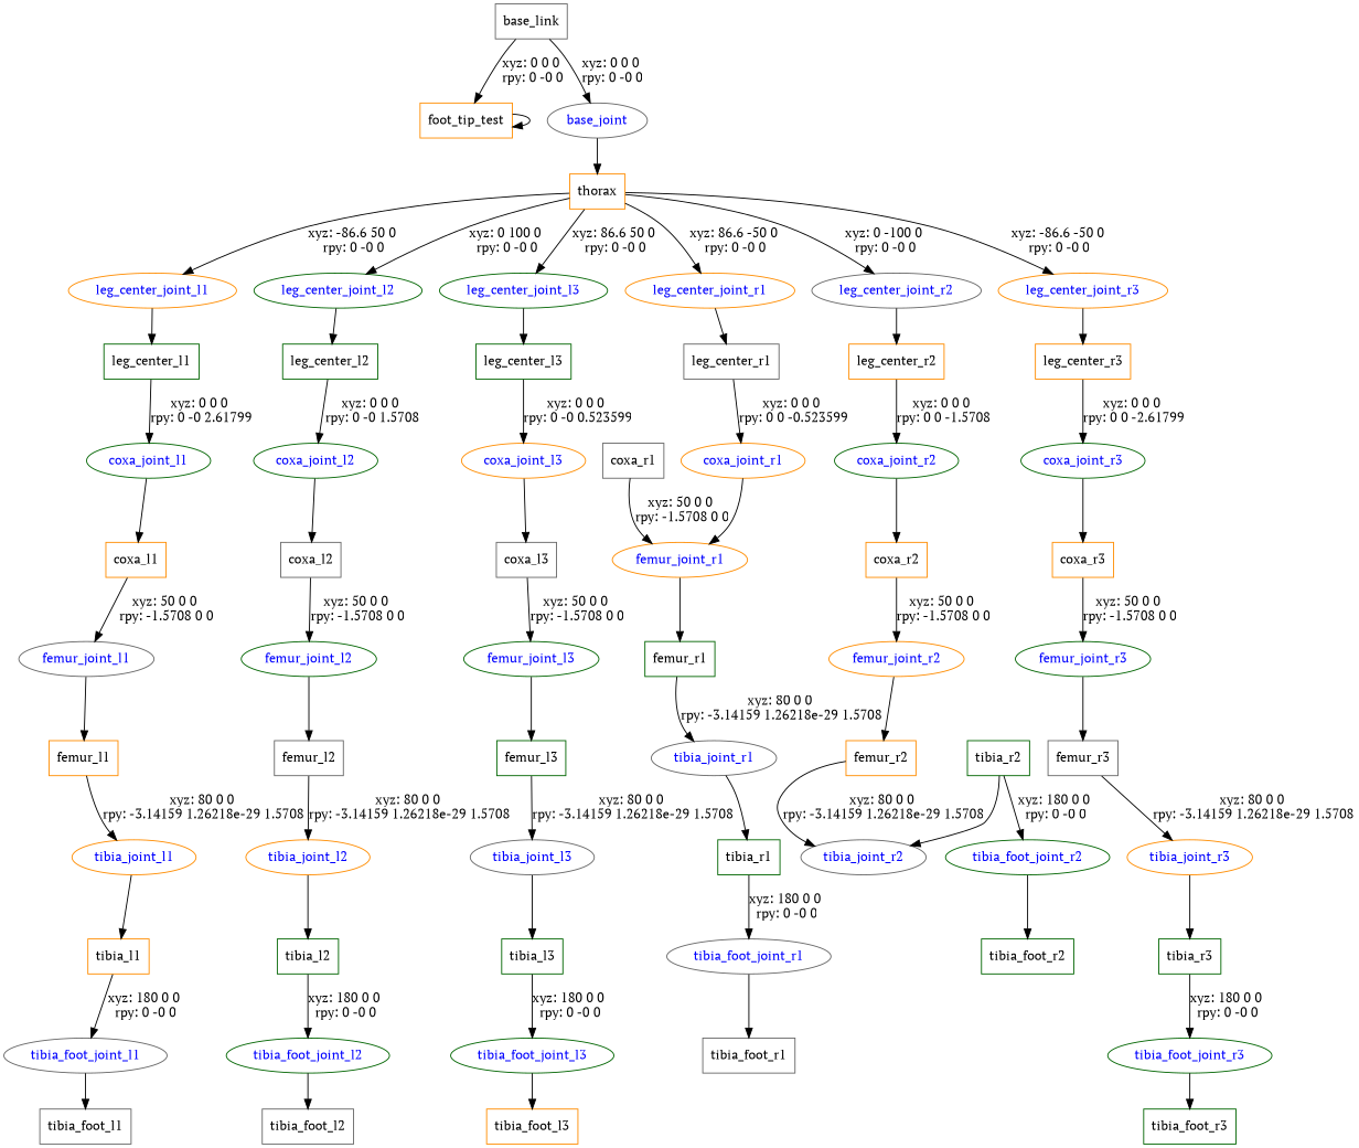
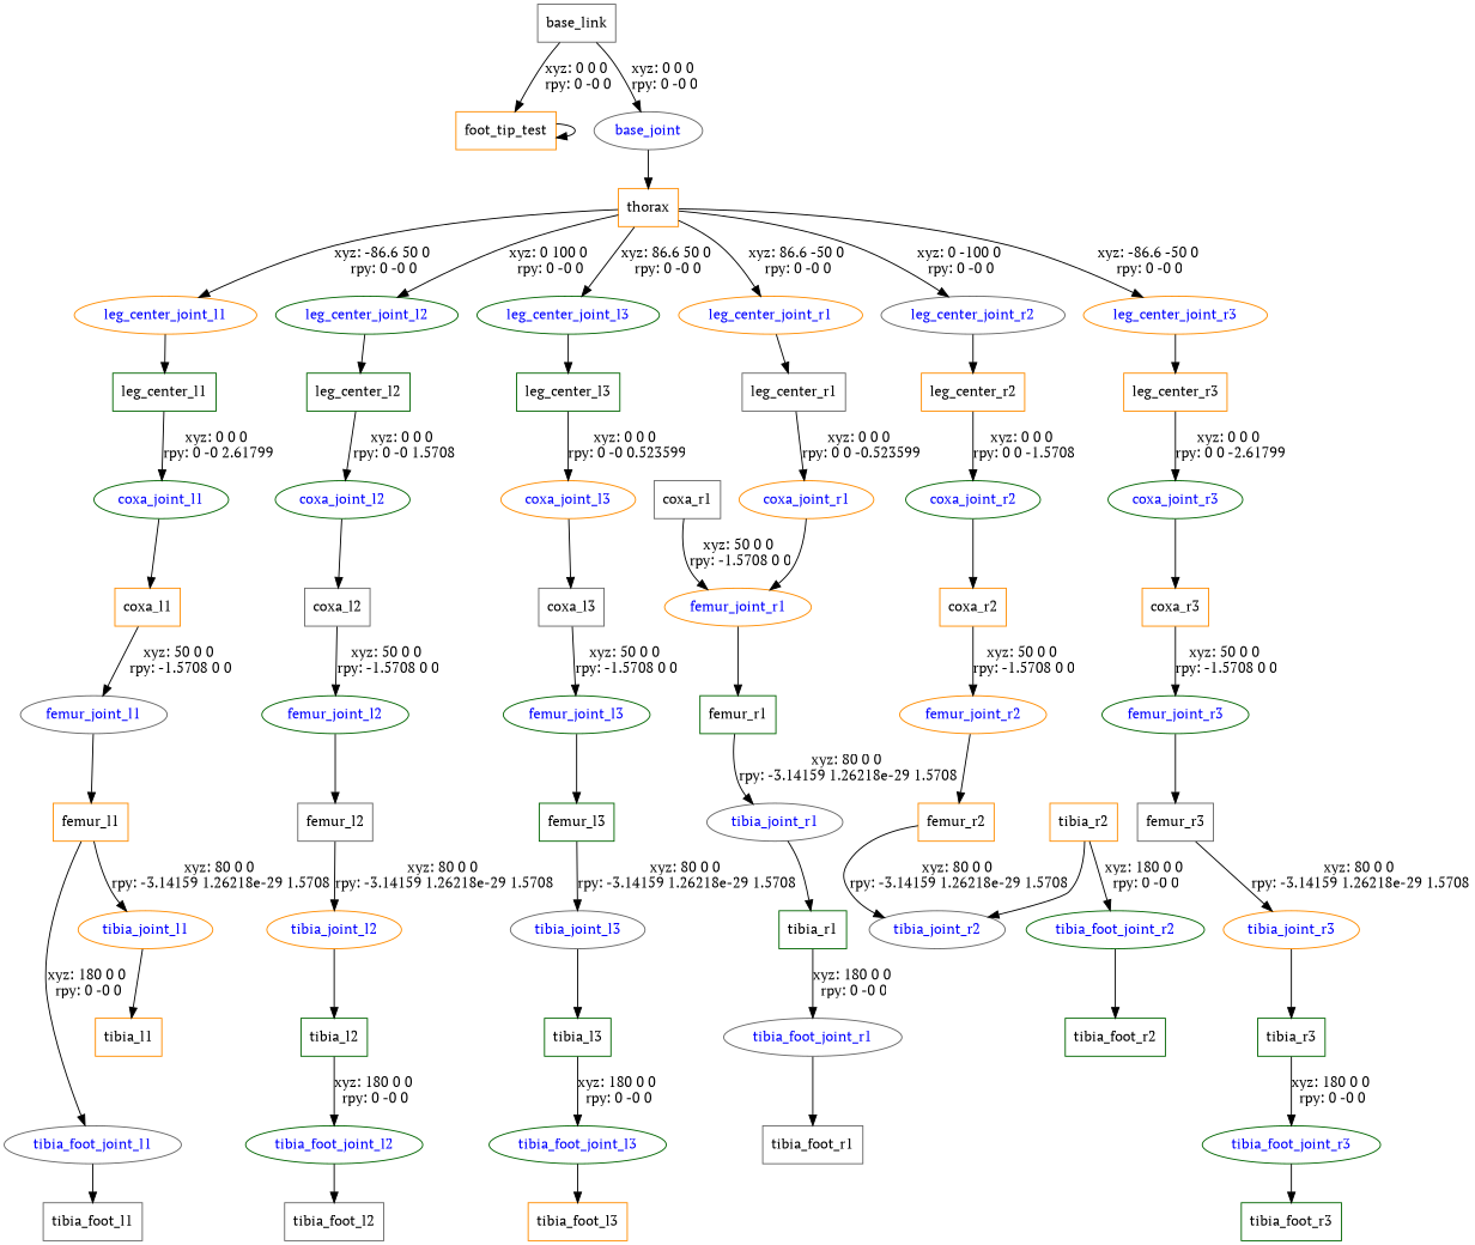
  digraph {
    fontname="PT Serif"
    node [color=darkgreen fontname="PT Serif" shape=box]
    edge [fontname="PT Serif"]
    n1 [color=gray40 label=base_link]
    n2 [color=darkorange label=foot_tip_test]
    base_joint [color=gray40 fontcolor=blue shape=ellipse]
    n4 [color=darkorange label=thorax]
    leg_center_joint_l1 [color=darkorange fontcolor=blue shape=ellipse]
    leg_center_joint_l2 [fontcolor=blue shape=ellipse]
    leg_center_joint_l3 [fontcolor=blue shape=ellipse]
    leg_center_joint_r1 [color=darkorange fontcolor=blue shape=ellipse]
    leg_center_joint_r2 [color=gray40 fontcolor=blue shape=ellipse]
    leg_center_joint_r3 [color=darkorange fontcolor=blue shape=ellipse]
    n11 [label=leg_center_l1]
    n12 [label=leg_center_l2]
    n13 [label=leg_center_l3]
    n14 [color=gray40 label=leg_center_r1]
    n15 [color=darkorange label=leg_center_r2]
    n16 [color=darkorange label=leg_center_r3]
    coxa_joint_l1 [fontcolor=blue shape=ellipse]
    n18 [color=darkorange label=coxa_l1]
    femur_joint_l1 [color=gray40 fontcolor=blue shape=ellipse]
    n20 [color=darkorange label=femur_l1]
    tibia_joint_l1 [color=darkorange fontcolor=blue shape=ellipse]
    n22 [color=darkorange label=tibia_l1]
    tibia_foot_joint_l1 [color=gray40 fontcolor=blue shape=ellipse]
    n24 [color=gray40 label=tibia_foot_l1]
    coxa_joint_l2 [fontcolor=blue shape=ellipse]
    n26 [color=gray40 label=coxa_l2]
    femur_joint_l2 [fontcolor=blue shape=ellipse]
    n28 [color=gray40 label=femur_l2]
    tibia_joint_l2 [color=darkorange fontcolor=blue shape=ellipse]
    n30 [label=tibia_l2]
    tibia_foot_joint_l2 [fontcolor=blue shape=ellipse]
    n32 [color=gray40 label=tibia_foot_l2]
    coxa_joint_l3 [color=darkorange fontcolor=blue shape=ellipse]
    n34 [color=gray40 label=coxa_l3]
    femur_joint_l3 [fontcolor=blue shape=ellipse]
    n36 [label=femur_l3]
    tibia_joint_l3 [color=gray40 fontcolor=blue shape=ellipse]
    n38 [label=tibia_l3]
    tibia_foot_joint_l3 [fontcolor=blue shape=ellipse]
    n40 [color=darkorange label=tibia_foot_l3]
    coxa_joint_r1 [color=darkorange fontcolor=blue shape=ellipse]
    femur_joint_r1 [color=darkorange fontcolor=blue shape=ellipse]
    n43 [color=gray40 label=coxa_r1]
    n44 [label=femur_r1]
    tibia_joint_r1 [color=gray40 fontcolor=blue shape=ellipse]
    n46 [label=tibia_r1]
    tibia_foot_joint_r1 [color=gray40 fontcolor=blue shape=ellipse]
    n48 [color=gray40 label=tibia_foot_r1]
    coxa_joint_r2 [fontcolor=blue shape=ellipse]
    n50 [color=darkorange label=coxa_r2]
    femur_joint_r2 [color=darkorange fontcolor=blue shape=ellipse]
    n52 [color=darkorange label=femur_r2]
    tibia_joint_r2 [color=gray40 fontcolor=blue shape=ellipse]
-   n54 [label=tibia_r2]
+   n54 [color=darkorange label=tibia_r2]
    tibia_foot_joint_r2 [fontcolor=blue shape=ellipse]
    n56 [label=tibia_foot_r2]
    coxa_joint_r3 [fontcolor=blue shape=ellipse]
    n58 [color=darkorange label=coxa_r3]
    femur_joint_r3 [fontcolor=blue shape=ellipse]
    n60 [color=gray40 label=femur_r3]
    tibia_joint_r3 [color=darkorange fontcolor=blue shape=ellipse]
    n62 [label=tibia_r3]
    tibia_foot_joint_r3 [fontcolor=blue shape=ellipse]
    n64 [label=tibia_foot_r3]
    n1 -> n2 [label="xyz: 0 0 0 \nrpy: 0 -0 0"]
    n1 -> base_joint [label="xyz: 0 0 0 \nrpy: 0 -0 0"]
    n2 -> n2
    base_joint -> n4
    n4 -> leg_center_joint_l1 [label="xyz: -86.6 50 0 \nrpy: 0 -0 0"]
    n4 -> leg_center_joint_l2 [label="xyz: 0 100 0 \nrpy: 0 -0 0"]
    n4 -> leg_center_joint_l3 [label="xyz: 86.6 50 0 \nrpy: 0 -0 0"]
    n4 -> leg_center_joint_r1 [label="xyz: 86.6 -50 0 \nrpy: 0 -0 0"]
    n4 -> leg_center_joint_r2 [label="xyz: 0 -100 0 \nrpy: 0 -0 0"]
    n4 -> leg_center_joint_r3 [label="xyz: -86.6 -50 0 \nrpy: 0 -0 0"]
    leg_center_joint_l1 -> n11
    leg_center_joint_l2 -> n12
    leg_center_joint_l3 -> n13
    leg_center_joint_r1 -> n14
    leg_center_joint_r2 -> n15
    leg_center_joint_r3 -> n16
    n11 -> coxa_joint_l1 [label="xyz: 0 0 0 \nrpy: 0 -0 2.61799"]
    n12 -> coxa_joint_l2 [label="xyz: 0 0 0 \nrpy: 0 -0 1.5708"]
    n13 -> coxa_joint_l3 [label="xyz: 0 0 0 \nrpy: 0 -0 0.523599"]
    n14 -> coxa_joint_r1 [label="xyz: 0 0 0 \nrpy: 0 0 -0.523599"]
    n15 -> coxa_joint_r2 [label="xyz: 0 0 0 \nrpy: 0 0 -1.5708"]
    n16 -> coxa_joint_r3 [label="xyz: 0 0 0 \nrpy: 0 0 -2.61799"]
    coxa_joint_l1 -> n18
    n18 -> femur_joint_l1 [label="xyz: 50 0 0 \nrpy: -1.5708 0 0"]
    femur_joint_l1 -> n20
    n20 -> tibia_joint_l1 [label="xyz: 80 0 0 \nrpy: -3.14159 1.26218e-29 1.5708"]
    tibia_joint_l1 -> n22
-   n22 -> tibia_foot_joint_l1 [label="xyz: 180 0 0 \nrpy: 0 -0 0"]
+   n20 -> tibia_foot_joint_l1 [label="xyz: 180 0 0 \nrpy: 0 -0 0"]
    tibia_foot_joint_l1 -> n24
    coxa_joint_l2 -> n26
    n26 -> femur_joint_l2 [label="xyz: 50 0 0 \nrpy: -1.5708 0 0"]
    femur_joint_l2 -> n28
    n28 -> tibia_joint_l2 [label="xyz: 80 0 0 \nrpy: -3.14159 1.26218e-29 1.5708"]
    tibia_joint_l2 -> n30
    n30 -> tibia_foot_joint_l2 [label="xyz: 180 0 0 \nrpy: 0 -0 0"]
    tibia_foot_joint_l2 -> n32
    coxa_joint_l3 -> n34
    n34 -> femur_joint_l3 [label="xyz: 50 0 0 \nrpy: -1.5708 0 0"]
    femur_joint_l3 -> n36
    n36 -> tibia_joint_l3 [label="xyz: 80 0 0 \nrpy: -3.14159 1.26218e-29 1.5708"]
    tibia_joint_l3 -> n38
    n38 -> tibia_foot_joint_l3 [label="xyz: 180 0 0 \nrpy: 0 -0 0"]
    tibia_foot_joint_l3 -> n40
    coxa_joint_r1 -> femur_joint_r1
    femur_joint_r1 -> n44
    n43 -> femur_joint_r1 [label="xyz: 50 0 0 \nrpy: -1.5708 0 0"]
    n44 -> tibia_joint_r1 [label="xyz: 80 0 0 \nrpy: -3.14159 1.26218e-29 1.5708"]
    tibia_joint_r1 -> n46
    n46 -> tibia_foot_joint_r1 [label="xyz: 180 0 0 \nrpy: 0 -0 0"]
    tibia_foot_joint_r1 -> n48
    coxa_joint_r2 -> n50
    n50 -> femur_joint_r2 [label="xyz: 50 0 0 \nrpy: -1.5708 0 0"]
    femur_joint_r2 -> n52
    n52 -> tibia_joint_r2 [label="xyz: 80 0 0 \nrpy: -3.14159 1.26218e-29 1.5708"]
    n54 -> tibia_joint_r2
    n54 -> tibia_foot_joint_r2 [label="xyz: 180 0 0 \nrpy: 0 -0 0"]
    tibia_foot_joint_r2 -> n56
    coxa_joint_r3 -> n58
    n58 -> femur_joint_r3 [label="xyz: 50 0 0 \nrpy: -1.5708 0 0"]
    femur_joint_r3 -> n60
    n60 -> tibia_joint_r3 [label="xyz: 80 0 0 \nrpy: -3.14159 1.26218e-29 1.5708"]
    tibia_joint_r3 -> n62
    n62 -> tibia_foot_joint_r3 [label="xyz: 180 0 0 \nrpy: 0 -0 0"]
    tibia_foot_joint_r3 -> n64
  }
